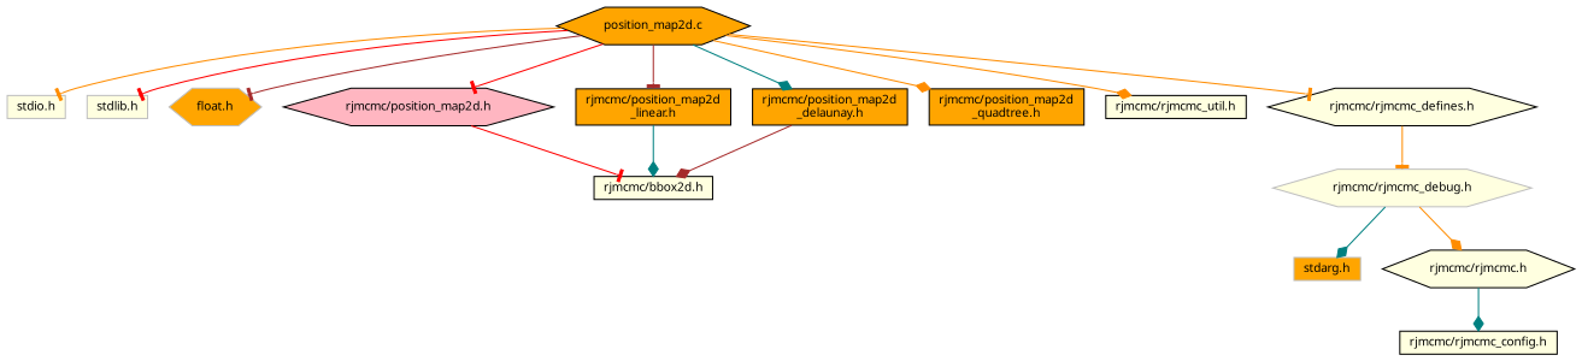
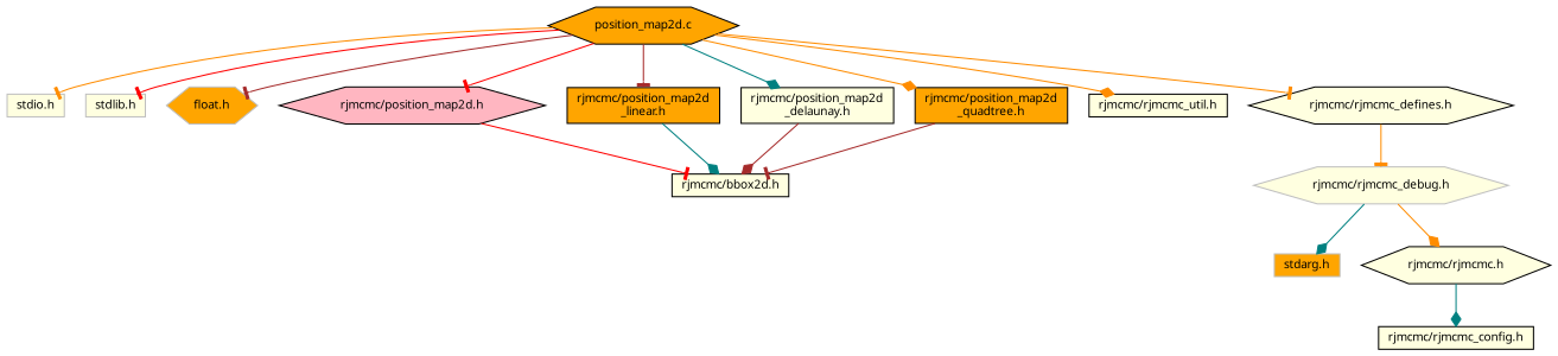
  digraph {
    node [color=black fillcolor=lightyellow fontname="FreeSans.ttf" fontsize=10 shape=box style=filled]
    edge [arrowhead=tee color=darkorange fontname="FreeSans.ttf" fontsize=10 labelfontname="FreeSans.ttf" labelfontsize=10 style=solid]
    n1 [fillcolor=orange fontcolor=black height=0.2 label="position_map2d.c" shape=hexagon width=0.4]
    n2 [color=grey75 height=0.2 label="stdio.h" width=0.4]
    n3 [color=grey75 height=0.2 label="stdlib.h" width=0.4]
    n4 [color=grey75 fillcolor=orange height=0.2 label="float.h" shape=hexagon width=0.4]
    n5 [fillcolor=lightpink height=0.2 label="rjmcmc/position_map2d.h" shape=hexagon width=0.4]
    n6 [fillcolor=orange height=0.2 label="rjmcmc/position_map2d\l_linear.h" width=0.4]
-   n7 [fillcolor=orange height=0.2 label="rjmcmc/position_map2d\l_delaunay.h" width=0.4]
+   n7 [height=0.2 label="rjmcmc/position_map2d\l_delaunay.h" width=0.4]
    n8 [fillcolor=orange height=0.2 label="rjmcmc/position_map2d\l_quadtree.h" width=0.4]
    n9 [height=0.2 label="rjmcmc/rjmcmc_util.h" width=0.4]
    n10 [height=0.2 label="rjmcmc/rjmcmc_defines.h" shape=hexagon width=0.4]
    n11 [height=0.2 label="rjmcmc/bbox2d.h" width=0.4]
    n12 [color=grey75 height=0.2 label="rjmcmc/rjmcmc_debug.h" shape=hexagon width=0.4]
    n13 [color=grey75 fillcolor=orange height=0.2 label="stdarg.h" width=0.4]
    n14 [height=0.2 label="rjmcmc/rjmcmc.h" shape=hexagon width=0.4]
    n15 [height=0.2 label="rjmcmc/rjmcmc_config.h" width=0.4]
    n1 -> n2
    n1 -> n3 [color=red]
    n1 -> n4 [color=brown]
    n1 -> n5 [color=red]
    n1 -> n6 [color=brown]
    n1 -> n7 [arrowhead=diamond color=teal]
    n1 -> n8 [arrowhead=diamond]
    n1 -> n9 [arrowhead=diamond]
    n1 -> n10
    n5 -> n11 [color=red]
    n6 -> n11 [arrowhead=diamond color=teal]
    n7 -> n11 [arrowhead=diamond color=brown]
+   n8 -> n11 [color=brown]
    n10 -> n12
    n12 -> n13 [arrowhead=diamond color=teal]
    n12 -> n14 [arrowhead=diamond]
    n14 -> n15 [arrowhead=diamond color=teal]
  }
